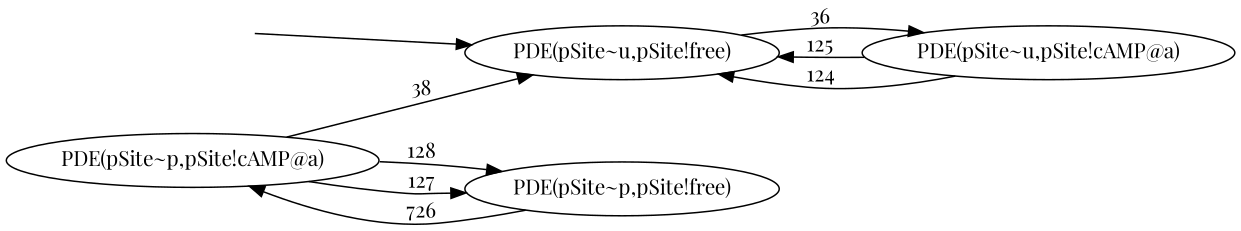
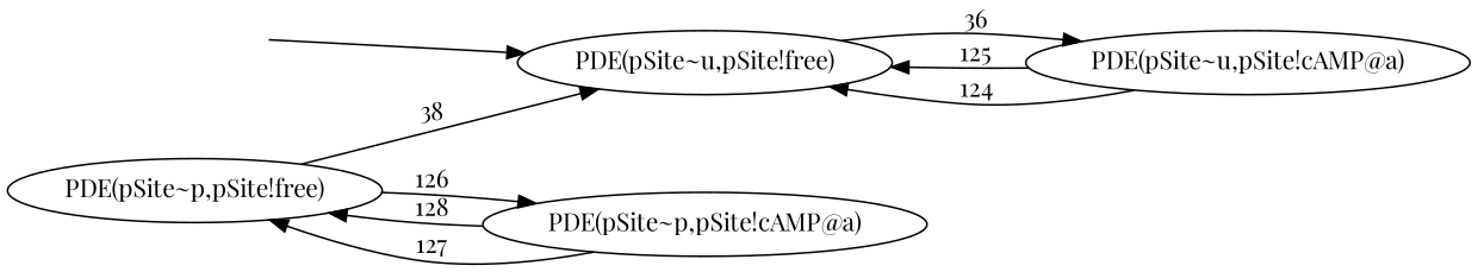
  digraph {
    fontname="Playfair Display"
    rankdir=LR
    node [fontname="Playfair Display"]
    edge [fontname="Playfair Display"]
    Init_91 [height="0px" style=invis width="0px"]
    n2 [label="PDE(pSite~u,pSite!free)"]
    n3 [label="PDE(pSite~u,pSite!cAMP@a)"]
    n4 [label="PDE(pSite~p,pSite!cAMP@a)"]
    n5 [label="PDE(pSite~p,pSite!free)"]
    Init_91 -> n2
    n2 -> n3 [label=36]
    n3 -> n2 [label=125]
    n3 -> n2 [label=124]
    n4 -> n5 [label=128]
    n4 -> n5 [label=127]
-   n4 -> n2 [label=38]
-   n5 -> n4 [label=726]
+   n5 -> n2 [label=38]
+   n5 -> n4 [label=126]
  }
